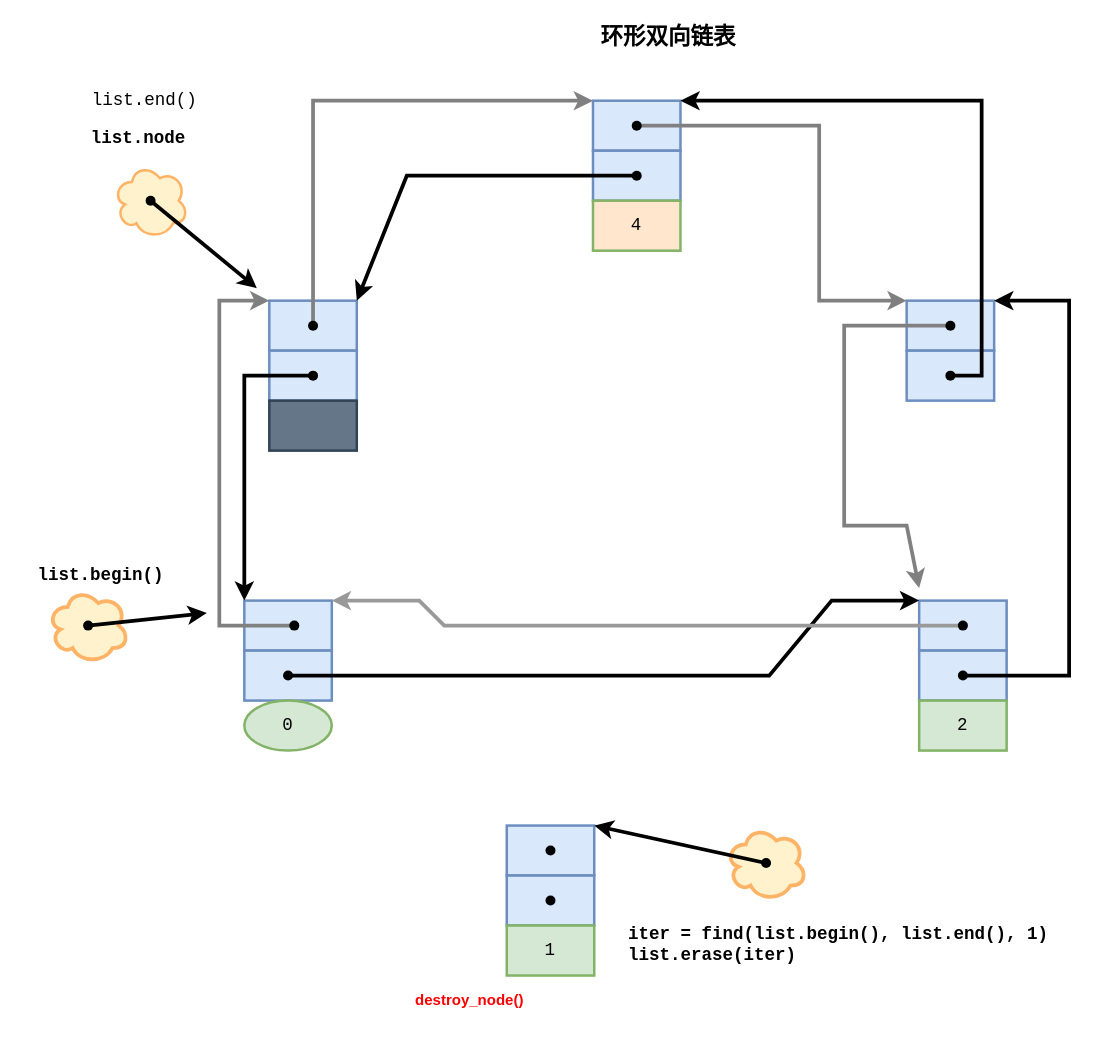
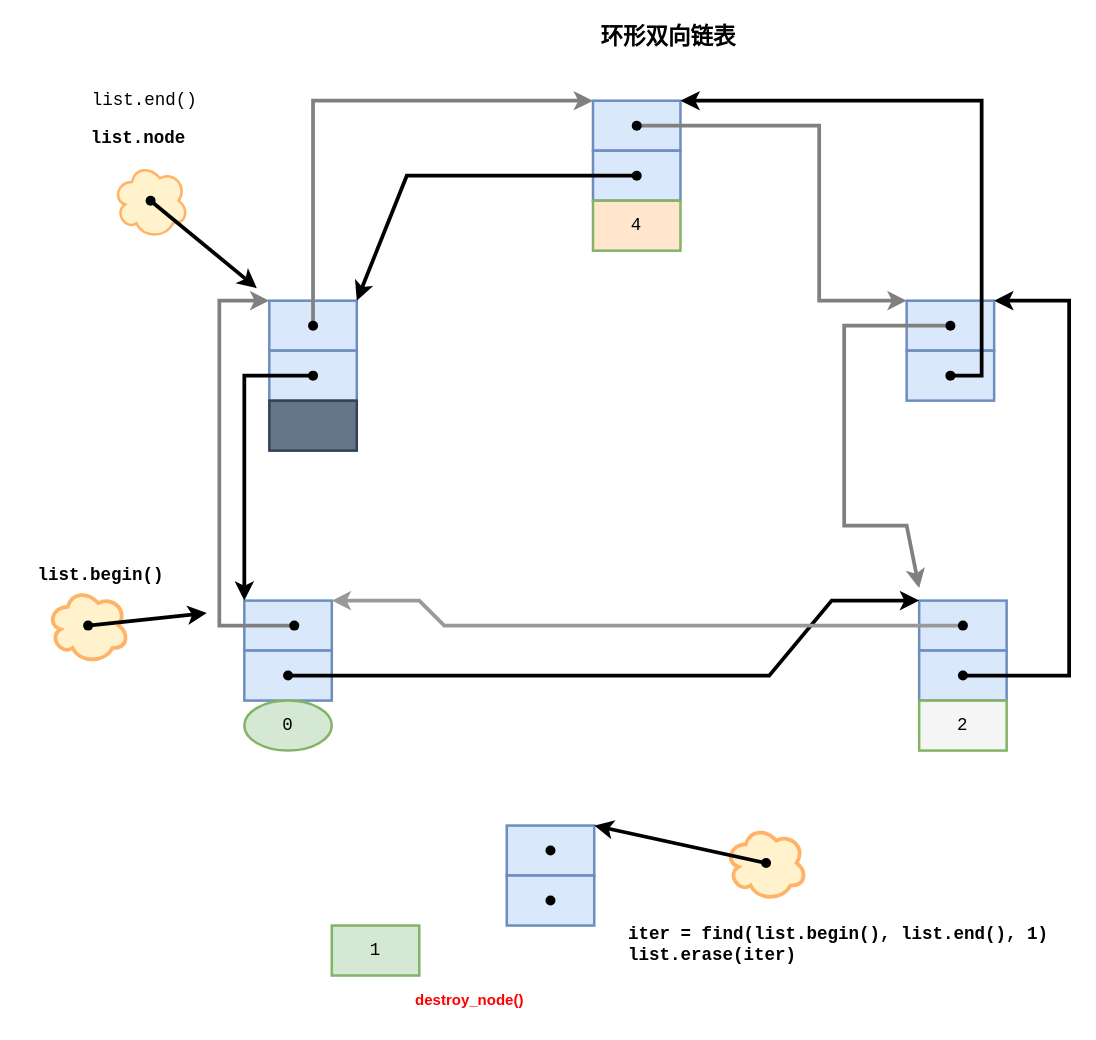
  <mxCell id="0" />
  <mxCell id="1" parent="0" />
  <mxCell id="2" value="" style="ellipse;shape=cloud;whiteSpace=wrap;html=1;strokeWidth=3;fillColor=#fff2cc;strokeColor=#FFB366;" parent="1" vertex="1"><mxGeometry x="37.5" y="470" width="65" height="60" as="geometry" /></mxCell>
  <mxCell id="3" value="" style="rounded=0;whiteSpace=wrap;html=1;strokeWidth=2;fillColor=#dae8fc;strokeColor=#6c8ebf;" parent="1" vertex="1"><mxGeometry x="195" y="480" width="70" height="40" as="geometry" /></mxCell>
  <mxCell id="4" value="" style="rounded=0;whiteSpace=wrap;html=1;strokeWidth=2;fillColor=#dae8fc;strokeColor=#6c8ebf;" parent="1" vertex="1"><mxGeometry x="195" y="520" width="70" height="40" as="geometry" /></mxCell>
  <mxCell id="5" value="&lt;font style=&quot;font-size: 14px&quot; face=&quot;Courier New&quot;&gt;0&lt;/font&gt;" style="ellipse;whiteSpace=wrap;html=1;strokeWidth=2;fillColor=#d5e8d4;strokeColor=#82b366;" parent="1" vertex="1"><mxGeometry x="195" y="560" width="70" height="40" as="geometry" /></mxCell>
  <mxCell id="6" value="" style="rounded=0;whiteSpace=wrap;html=1;strokeWidth=2;fillColor=#dae8fc;strokeColor=#6c8ebf;" parent="1" vertex="1"><mxGeometry x="215" y="240" width="70" height="40" as="geometry" /></mxCell>
  <mxCell id="7" value="" style="rounded=0;whiteSpace=wrap;html=1;strokeWidth=2;fillColor=#dae8fc;strokeColor=#6c8ebf;" parent="1" vertex="1"><mxGeometry x="215" y="280" width="70" height="40" as="geometry" /></mxCell>
  <mxCell id="8" value="" style="rounded=0;whiteSpace=wrap;html=1;strokeWidth=2;fillColor=#647687;strokeColor=#314354;fontColor=#ffffff;" parent="1" vertex="1"><mxGeometry x="215" y="320" width="70" height="40" as="geometry" /></mxCell>
  <mxCell id="9" value="" style="rounded=0;whiteSpace=wrap;html=1;strokeWidth=2;fillColor=#dae8fc;strokeColor=#6c8ebf;" parent="1" vertex="1"><mxGeometry x="405" y="660" width="70" height="40" as="geometry" /></mxCell>
  <mxCell id="10" value="" style="rounded=0;whiteSpace=wrap;html=1;strokeWidth=2;fillColor=#dae8fc;strokeColor=#6c8ebf;" parent="1" vertex="1"><mxGeometry x="405" y="700" width="70" height="40" as="geometry" /></mxCell>
- <mxCell id="11" value="&lt;font style=&quot;font-size: 14px&quot; face=&quot;Courier New&quot;&gt;1&lt;/font&gt;" style="rounded=0;whiteSpace=wrap;html=1;strokeWidth=2;fillColor=#d5e8d4;strokeColor=#82b366;" parent="1" vertex="1"><mxGeometry x="405" y="740" width="70" height="40" as="geometry" /></mxCell>
+ <mxCell id="11" value="&lt;font style=&quot;font-size: 14px&quot; face=&quot;Courier New&quot;&gt;1&lt;/font&gt;" style="rounded=0;whiteSpace=wrap;html=1;strokeWidth=2;fillColor=#d5e8d4;strokeColor=#82b366;" parent="1" vertex="1"><mxGeometry x="265" y="740" width="70" height="40" as="geometry" /></mxCell>
  <mxCell id="12" value="" style="rounded=0;whiteSpace=wrap;html=1;strokeWidth=2;fillColor=#dae8fc;strokeColor=#6c8ebf;" parent="1" vertex="1"><mxGeometry x="735" y="480" width="70" height="40" as="geometry" /></mxCell>
  <mxCell id="13" value="" style="rounded=0;whiteSpace=wrap;html=1;strokeWidth=2;fillColor=#dae8fc;strokeColor=#6c8ebf;" parent="1" vertex="1"><mxGeometry x="735" y="520" width="70" height="40" as="geometry" /></mxCell>
- <mxCell id="14" value="&lt;font face=&quot;Courier New&quot; style=&quot;font-size: 14px&quot;&gt;2&lt;/font&gt;" style="rounded=0;whiteSpace=wrap;html=1;strokeWidth=2;fillColor=#d5e8d4;strokeColor=#82b366;" parent="1" vertex="1"><mxGeometry x="735" y="560" width="70" height="40" as="geometry" /></mxCell>
+ <mxCell id="14" value="&lt;font face=&quot;Courier New&quot; style=&quot;font-size: 14px&quot;&gt;2&lt;/font&gt;" style="rounded=0;whiteSpace=wrap;html=1;strokeWidth=2;fillColor=#f5f5f5;strokeColor=#82b366;" parent="1" vertex="1"><mxGeometry x="735" y="560" width="70" height="40" as="geometry" /></mxCell>
  <mxCell id="15" value="" style="rounded=0;whiteSpace=wrap;html=1;strokeWidth=2;fillColor=#dae8fc;strokeColor=#6c8ebf;" parent="1" vertex="1"><mxGeometry x="725" y="240" width="70" height="40" as="geometry" /></mxCell>
  <mxCell id="16" value="" style="rounded=0;whiteSpace=wrap;html=1;strokeWidth=2;fillColor=#dae8fc;strokeColor=#6c8ebf;" parent="1" vertex="1"><mxGeometry x="725" y="280" width="70" height="40" as="geometry" /></mxCell>
  <mxCell id="17" value="" style="rounded=0;whiteSpace=wrap;html=1;strokeWidth=2;fillColor=#dae8fc;strokeColor=#6c8ebf;" parent="1" vertex="1"><mxGeometry x="474" y="80" width="70" height="40" as="geometry" /></mxCell>
  <mxCell id="18" value="" style="rounded=0;whiteSpace=wrap;html=1;strokeWidth=2;fillColor=#dae8fc;strokeColor=#6c8ebf;" parent="1" vertex="1"><mxGeometry x="474" y="120" width="70" height="40" as="geometry" /></mxCell>
  <mxCell id="19" value="&lt;font face=&quot;Courier New&quot; style=&quot;font-size: 14px&quot;&gt;4&lt;/font&gt;" style="rounded=0;whiteSpace=wrap;html=1;strokeWidth=2;fillColor=#ffe6cc;strokeColor=#82b366;" parent="1" vertex="1"><mxGeometry x="474" y="160" width="70" height="40" as="geometry" /></mxCell>
  <mxCell id="20" value="" style="ellipse;shape=cloud;whiteSpace=wrap;html=1;strokeWidth=2;fillColor=#fff2cc;strokeColor=#FFB366;" parent="1" vertex="1"><mxGeometry x="90" y="130" width="60" height="60" as="geometry" /></mxCell>
  <mxCell id="21" style="edgeStyle=none;rounded=0;orthogonalLoop=1;jettySize=auto;html=1;strokeWidth=3;entryX=0;entryY=0;entryDx=0;entryDy=0;strokeColor=#808080;" parent="1" source="22" target="17" edge="1"><mxGeometry relative="1" as="geometry"><Array as="points"><mxPoint x="250" y="80" /></Array></mxGeometry></mxCell>
  <mxCell id="22" value="" style="shape=waypoint;sketch=0;fillStyle=solid;size=6;pointerEvents=1;points=[];fillColor=none;resizable=0;rotatable=0;perimeter=centerPerimeter;snapToPoint=1;strokeWidth=2;" parent="1" vertex="1"><mxGeometry x="230" y="240" width="40" height="40" as="geometry" /></mxCell>
  <mxCell id="23" style="edgeStyle=none;rounded=0;orthogonalLoop=1;jettySize=auto;html=1;entryX=0;entryY=0;entryDx=0;entryDy=0;strokeColor=#000000;strokeWidth=3;" parent="1" source="24" target="3" edge="1"><mxGeometry relative="1" as="geometry"><Array as="points"><mxPoint x="195" y="300" /><mxPoint x="195" y="330" /><mxPoint x="195" y="370" /></Array></mxGeometry></mxCell>
  <mxCell id="24" value="" style="shape=waypoint;sketch=0;fillStyle=solid;size=6;pointerEvents=1;points=[];fillColor=none;resizable=0;rotatable=0;perimeter=centerPerimeter;snapToPoint=1;strokeWidth=2;" parent="1" vertex="1"><mxGeometry x="230" y="280" width="40" height="40" as="geometry" /></mxCell>
  <mxCell id="25" style="edgeStyle=none;rounded=0;orthogonalLoop=1;jettySize=auto;html=1;entryX=0;entryY=0;entryDx=0;entryDy=0;strokeWidth=3;strokeColor=#808080;" parent="1" source="26" target="6" edge="1"><mxGeometry relative="1" as="geometry"><Array as="points"><mxPoint x="175" y="500" /><mxPoint x="175" y="420" /><mxPoint x="175" y="240" /></Array></mxGeometry></mxCell>
  <mxCell id="26" value="" style="shape=waypoint;sketch=0;fillStyle=solid;size=6;pointerEvents=1;points=[];fillColor=none;resizable=0;rotatable=0;perimeter=centerPerimeter;snapToPoint=1;strokeWidth=2;" parent="1" vertex="1"><mxGeometry x="215" y="480" width="40" height="40" as="geometry" /></mxCell>
  <mxCell id="27" style="edgeStyle=none;rounded=0;orthogonalLoop=1;jettySize=auto;html=1;entryX=0;entryY=0;entryDx=0;entryDy=0;strokeWidth=3;" parent="1" source="28" target="12" edge="1"><mxGeometry relative="1" as="geometry"><Array as="points"><mxPoint x="615" y="540" /><mxPoint x="665" y="480" /></Array></mxGeometry></mxCell>
  <mxCell id="28" value="" style="shape=waypoint;sketch=0;fillStyle=solid;size=6;pointerEvents=1;points=[];fillColor=none;resizable=0;rotatable=0;perimeter=centerPerimeter;snapToPoint=1;strokeWidth=2;" parent="1" vertex="1"><mxGeometry x="210" y="520" width="40" height="40" as="geometry" /></mxCell>
  <mxCell id="29" style="edgeStyle=none;rounded=0;orthogonalLoop=1;jettySize=auto;html=1;entryX=0;entryY=0;entryDx=0;entryDy=0;strokeWidth=3;strokeColor=#808080;" parent="1" source="30" target="15" edge="1"><mxGeometry relative="1" as="geometry"><Array as="points"><mxPoint x="655" y="100" /><mxPoint x="655" y="240" /></Array></mxGeometry></mxCell>
  <mxCell id="30" value="" style="shape=waypoint;sketch=0;fillStyle=solid;size=6;pointerEvents=1;points=[];fillColor=none;resizable=0;rotatable=0;perimeter=centerPerimeter;snapToPoint=1;strokeWidth=2;" parent="1" vertex="1"><mxGeometry x="489" y="80" width="40" height="40" as="geometry" /></mxCell>
  <mxCell id="31" style="edgeStyle=none;rounded=0;orthogonalLoop=1;jettySize=auto;html=1;entryX=1;entryY=0;entryDx=0;entryDy=0;strokeWidth=3;" parent="1" source="32" target="6" edge="1"><mxGeometry relative="1" as="geometry"><Array as="points"><mxPoint x="325" y="140" /></Array></mxGeometry></mxCell>
  <mxCell id="32" value="" style="shape=waypoint;sketch=0;fillStyle=solid;size=6;pointerEvents=1;points=[];fillColor=none;resizable=0;rotatable=0;perimeter=centerPerimeter;snapToPoint=1;strokeWidth=2;" parent="1" vertex="1"><mxGeometry x="489" y="120" width="40" height="40" as="geometry" /></mxCell>
  <mxCell id="33" style="edgeStyle=none;rounded=0;orthogonalLoop=1;jettySize=auto;html=1;entryX=1;entryY=0;entryDx=0;entryDy=0;strokeWidth=3;exitX=0.576;exitY=0.61;exitDx=0;exitDy=0;exitPerimeter=0;" parent="1" source="36" target="17" edge="1"><mxGeometry relative="1" as="geometry"><Array as="points"><mxPoint x="785" y="300" /><mxPoint x="785" y="80" /><mxPoint x="725" y="80" /></Array></mxGeometry></mxCell>
  <mxCell id="34" style="edgeStyle=none;rounded=0;orthogonalLoop=1;jettySize=auto;html=1;strokeWidth=3;strokeColor=#808080;" parent="1" source="35" edge="1"><mxGeometry relative="1" as="geometry"><mxPoint x="735" y="470" as="targetPoint" /><Array as="points"><mxPoint x="675" y="260" /><mxPoint x="675" y="340" /><mxPoint x="675" y="420" /><mxPoint x="725" y="420" /></Array></mxGeometry></mxCell>
  <mxCell id="35" value="" style="shape=waypoint;sketch=0;fillStyle=solid;size=6;pointerEvents=1;points=[];fillColor=none;resizable=0;rotatable=0;perimeter=centerPerimeter;snapToPoint=1;strokeWidth=2;" parent="1" vertex="1"><mxGeometry x="740" y="240" width="40" height="40" as="geometry" /></mxCell>
  <mxCell id="36" value="" style="shape=waypoint;sketch=0;fillStyle=solid;size=6;pointerEvents=1;points=[];fillColor=none;resizable=0;rotatable=0;perimeter=centerPerimeter;snapToPoint=1;strokeWidth=2;" parent="1" vertex="1"><mxGeometry x="740" y="280" width="40" height="40" as="geometry" /></mxCell>
  <mxCell id="37" style="edgeStyle=none;rounded=0;orthogonalLoop=1;jettySize=auto;html=1;entryX=1;entryY=0;entryDx=0;entryDy=0;strokeColor=#999999;strokeWidth=3;" parent="1" source="38" target="3" edge="1"><mxGeometry relative="1" as="geometry"><Array as="points"><mxPoint x="355" y="500" /><mxPoint x="335" y="480" /></Array></mxGeometry></mxCell>
  <mxCell id="38" value="" style="shape=waypoint;sketch=0;fillStyle=solid;size=6;pointerEvents=1;points=[];fillColor=none;resizable=0;rotatable=0;perimeter=centerPerimeter;snapToPoint=1;strokeWidth=2;" parent="1" vertex="1"><mxGeometry x="750" y="480" width="40" height="40" as="geometry" /></mxCell>
  <mxCell id="39" style="edgeStyle=none;rounded=0;orthogonalLoop=1;jettySize=auto;html=1;entryX=1;entryY=0;entryDx=0;entryDy=0;strokeColor=#000000;strokeWidth=3;" parent="1" source="40" target="15" edge="1"><mxGeometry relative="1" as="geometry"><Array as="points"><mxPoint x="855" y="540" /><mxPoint x="855" y="390" /><mxPoint x="855" y="240" /></Array></mxGeometry></mxCell>
  <mxCell id="40" value="" style="shape=waypoint;sketch=0;fillStyle=solid;size=6;pointerEvents=1;points=[];fillColor=none;resizable=0;rotatable=0;perimeter=centerPerimeter;snapToPoint=1;strokeWidth=2;" parent="1" vertex="1"><mxGeometry x="750" y="520" width="40" height="40" as="geometry" /></mxCell>
  <mxCell id="41" value="" style="shape=waypoint;sketch=0;fillStyle=solid;size=6;pointerEvents=1;points=[];fillColor=none;resizable=0;rotatable=0;perimeter=centerPerimeter;snapToPoint=1;strokeWidth=2;" parent="1" vertex="1"><mxGeometry x="420" y="660" width="40" height="40" as="geometry" /></mxCell>
  <mxCell id="42" value="" style="shape=waypoint;sketch=0;fillStyle=solid;size=6;pointerEvents=1;points=[];fillColor=none;resizable=0;rotatable=0;perimeter=centerPerimeter;snapToPoint=1;strokeWidth=2;" parent="1" vertex="1"><mxGeometry x="420" y="700" width="40" height="40" as="geometry" /></mxCell>
  <mxCell id="43" value="&lt;font style=&quot;font-size: 14px&quot; face=&quot;Courier New&quot;&gt;&lt;b&gt;list.node&lt;/b&gt;&lt;/font&gt;" style="text;html=1;align=center;verticalAlign=middle;resizable=0;points=[];autosize=1;strokeColor=none;" parent="1" vertex="1"><mxGeometry x="65" y="100" width="90" height="20" as="geometry" /></mxCell>
  <mxCell id="44" value="&lt;font style=&quot;font-size: 14px&quot; face=&quot;Courier New&quot;&gt;list.end()&lt;/font&gt;" style="text;html=1;align=center;verticalAlign=middle;resizable=0;points=[];autosize=1;strokeColor=none;" parent="1" vertex="1"><mxGeometry x="65" y="70" width="100" height="20" as="geometry" /></mxCell>
  <mxCell id="45" value="" style="shape=waypoint;sketch=0;fillStyle=solid;size=6;pointerEvents=1;points=[];fillColor=none;resizable=0;rotatable=0;perimeter=centerPerimeter;snapToPoint=1;strokeWidth=2;" parent="1" vertex="1"><mxGeometry x="100" width="40" height="40" as="geometry" y="140" /></mxCell>
  <mxCell id="46" style="rounded=0;orthogonalLoop=1;jettySize=auto;html=1;strokeWidth=3;exitX=0.532;exitY=0.64;exitDx=0;exitDy=0;exitPerimeter=0;" parent="1" source="45" edge="1"><mxGeometry relative="1" as="geometry"><mxPoint x="85" y="210" as="sourcePoint" /><mxPoint x="205" y="230" as="targetPoint" /></mxGeometry></mxCell>
  <mxCell id="47" value="&lt;font style=&quot;font-size: 18px&quot; face=&quot;Courier New&quot;&gt;&lt;b&gt;环形双向链表&lt;/b&gt;&lt;/font&gt;" style="text;html=1;align=center;verticalAlign=middle;resizable=0;points=[];autosize=1;strokeColor=none;" parent="1" vertex="1"><mxGeometry x="474" y="20" width="120" height="20" as="geometry" /></mxCell>
  <mxCell id="48" value="&lt;font style=&quot;font-size: 14px&quot; face=&quot;Courier New&quot;&gt;&lt;b&gt;list.begin()&lt;/b&gt;&lt;/font&gt;" style="text;html=1;align=center;verticalAlign=middle;resizable=0;points=[];autosize=1;strokeColor=none;" parent="1" vertex="1"><mxGeometry x="20" y="450" width="120" height="20" as="geometry" /></mxCell>
  <mxCell id="49" style="edgeStyle=none;rounded=0;orthogonalLoop=1;jettySize=auto;html=1;strokeColor=#000000;strokeWidth=3;" parent="1" source="50" edge="1"><mxGeometry relative="1" as="geometry"><mxPoint x="165" y="490" as="targetPoint" /></mxGeometry></mxCell>
  <mxCell id="50" value="" style="shape=waypoint;sketch=0;fillStyle=solid;size=6;pointerEvents=1;points=[];fillColor=none;resizable=0;rotatable=0;perimeter=centerPerimeter;snapToPoint=1;strokeWidth=2;" parent="1" vertex="1"><mxGeometry x="50" y="480" width="40" height="40" as="geometry" /></mxCell>
  <mxCell id="51" value="" style="ellipse;shape=cloud;whiteSpace=wrap;html=1;strokeWidth=3;fillColor=#fff2cc;strokeColor=#FFB366;" parent="1" vertex="1"><mxGeometry x="580" y="660" width="65" height="60" as="geometry" /></mxCell>
  <mxCell id="52" style="edgeStyle=none;rounded=0;orthogonalLoop=1;jettySize=auto;html=1;strokeColor=#000000;strokeWidth=3;entryX=1;entryY=0;entryDx=0;entryDy=0;exitX=0.575;exitY=0.507;exitDx=0;exitDy=0;exitPerimeter=0;" parent="1" source="53" target="9" edge="1"><mxGeometry relative="1" as="geometry"><mxPoint x="745" y="225" as="targetPoint" /><mxPoint x="655" y="805" as="sourcePoint" /></mxGeometry></mxCell>
  <mxCell id="53" value="" style="shape=waypoint;sketch=0;fillStyle=solid;size=6;pointerEvents=1;points=[];fillColor=none;resizable=0;rotatable=0;perimeter=centerPerimeter;snapToPoint=1;strokeWidth=2;" parent="1" vertex="1"><mxGeometry x="592.5" y="670" width="40" height="40" as="geometry" /></mxCell>
  <mxCell id="54" value="&lt;div style=&quot;text-align: left&quot;&gt;&lt;b style=&quot;font-size: 14px ; font-family: &amp;#34;courier new&amp;#34;&quot;&gt;iter = find(list.begin(), list.end(), 1)&lt;/b&gt;&lt;/div&gt;&lt;font style=&quot;font-size: 14px&quot; face=&quot;Courier New&quot;&gt;&lt;div style=&quot;text-align: left&quot;&gt;&lt;b&gt;list.erase(iter)&lt;/b&gt;&lt;/div&gt;&lt;/font&gt;" style="text;html=1;align=center;verticalAlign=middle;resizable=0;points=[];autosize=1;strokeColor=none;" parent="1" vertex="1"><mxGeometry x="495" y="740" width="350" height="30" as="geometry" /></mxCell>
  <mxCell id="55" value="&lt;b&gt;&lt;font color=&quot;#ff0000&quot;&gt;destroy_node()&lt;/font&gt;&lt;/b&gt;" style="text;html=1;align=center;verticalAlign=middle;resizable=0;points=[];autosize=1;strokeColor=none;" parent="1" vertex="1"><mxGeometry x="325" y="790" width="100" height="20" as="geometry" /></mxCell>
